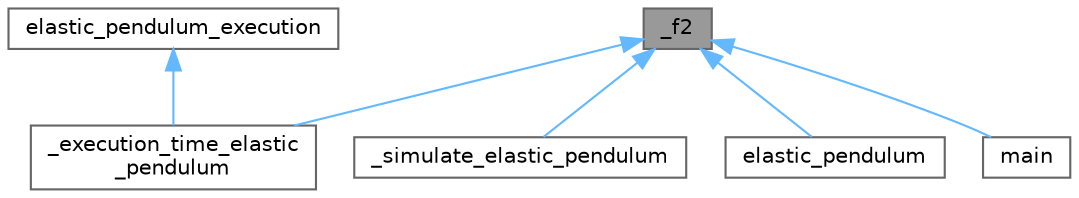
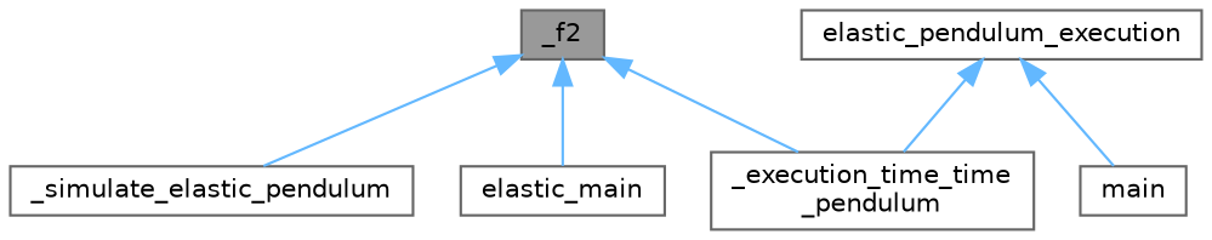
  digraph {
    rankdir=TB
    node [color=grey40 fillcolor=white fontname=Helvetica fontsize=10 shape=box style=filled]
    edge [color=steelblue1 dir=back fontname=Helvetica fontsize=10 labelfontname=Helvetica labelfontsize=10 style=solid]
    n1 [color=gray40 fillcolor=grey60 fontcolor=black height=0.2 label=_f2 width=0.4]
-   n2 [height=0.2 label="_execution_time_elastic\l_pendulum" width=0.4]
+   n2 [height=0.2 label="_execution_time_time\l_pendulum" width=0.4]
    n3 [height=0.2 label=_simulate_elastic_pendulum width=0.4]
-   n4 [height=0.2 label=elastic_pendulum width=0.4]
+   n4 [height=0.2 label=elastic_main width=0.4]
    n5 [height=0.2 label=elastic_pendulum_execution width=0.4]
    n6 [height=0.2 label=main width=0.4]
    n1 -> n2
    n1 -> n3
    n1 -> n4
    n5 -> n2
-   n1 -> n6
+   n5 -> n6
  }
